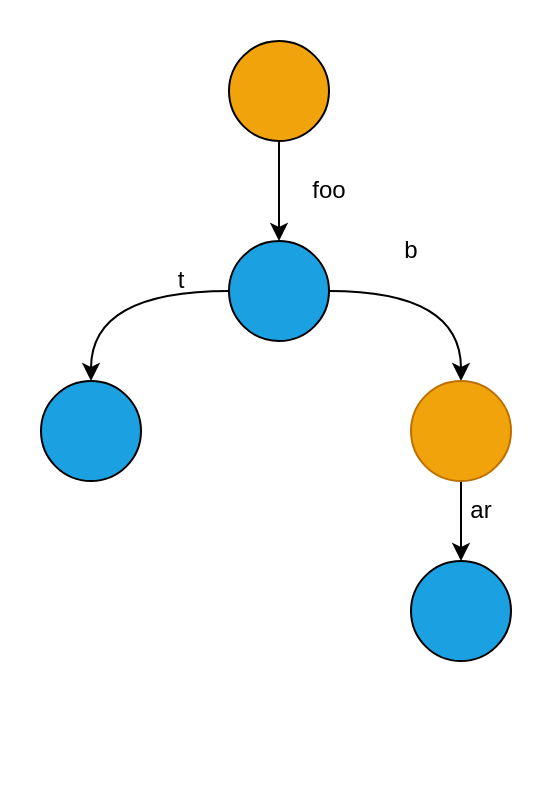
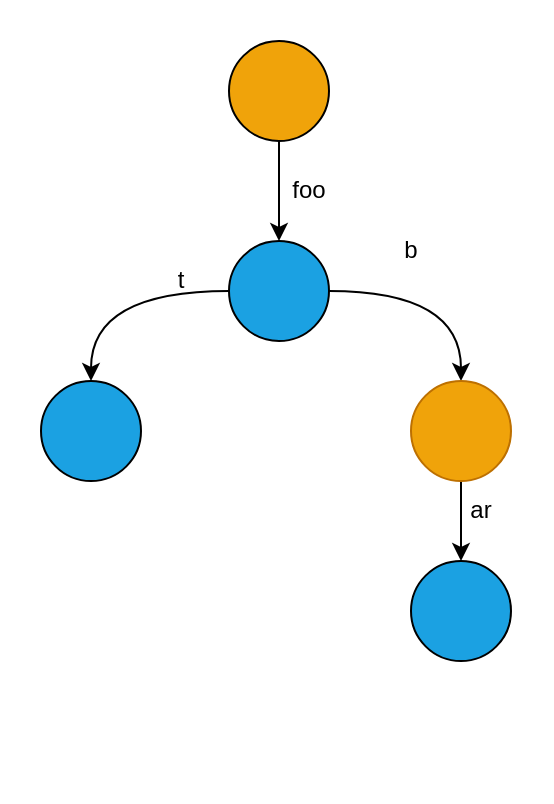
  <mxCell id="0" />
  <mxCell id="1" parent="0" />
  <mxCell id="2" value="&lt;span style=&quot;font-family: monospace; font-size: 0px; text-align: start;&quot;&gt;%3CmxGraphModel%3E%3Croot%3E%3CmxCell%20id%3D%220%22%2F%3E%3CmxCell%20id%3D%221%22%20parent%3D%220%22%2F%3E%3CmxCell%20id%3D%222%22%20value%3D%22%22%20style%3D%22ellipse%3BwhiteSpace%3Dwrap%3Bhtml%3D1%3Baspect%3Dfixed%3BfillColor%3D%23f0a30a%3BfontColor%3D%23000000%3BstrokeColor%3D%23BD7000%3B%22%20vertex%3D%221%22%20parent%3D%221%22%3E%3CmxGeometry%20x%3D%22334%22%20y%3D%22150%22%20width%3D%2250%22%20height%3D%2250%22%20as%3D%22geometry%22%2F%3E%3C%2FmxCell%3E%3C%2Froot%3E%3C%2FmxGraphModel%3E&lt;/span&gt;" style="text;html=1;align=center;verticalAlign=middle;resizable=0;points=[];autosize=1;strokeColor=none;fillColor=none;fontColor=#000000;" vertex="1" parent="1"><mxGeometry x="210" y="350" width="20" height="30" as="geometry" /></mxCell>
  <mxCell id="3" value="" style="edgeStyle=none;html=1;fontColor=#000000;strokeColor=#000000;" edge="1" parent="1" source="4" target="7"><mxGeometry relative="1" as="geometry" /></mxCell>
  <mxCell id="4" value="" style="ellipse;whiteSpace=wrap;html=1;aspect=fixed;fillColor=#f0a30a;fontColor=#000000;strokeColor=#000000;" vertex="1" parent="1"><mxGeometry x="114" y="20" width="50" height="50" as="geometry" /></mxCell>
  <mxCell id="5" style="edgeStyle=orthogonalEdgeStyle;html=1;entryX=0.5;entryY=0;entryDx=0;entryDy=0;strokeColor=#000000;fontColor=#000000;curved=1;" edge="1" parent="1" source="7" target="8"><mxGeometry relative="1" as="geometry" /></mxCell>
  <mxCell id="6" style="edgeStyle=orthogonalEdgeStyle;html=1;entryX=0.5;entryY=0;entryDx=0;entryDy=0;strokeColor=#000000;fontColor=#000000;curved=1;" edge="1" parent="1" source="7" target="10"><mxGeometry relative="1" as="geometry" /></mxCell>
  <mxCell id="7" value="" style="ellipse;whiteSpace=wrap;html=1;aspect=fixed;fillColor=#1ba1e2;fontColor=#000000;strokeColor=#000000;" vertex="1" parent="1"><mxGeometry x="114" y="120" width="50" height="50" as="geometry" /></mxCell>
  <mxCell id="8" value="" style="ellipse;whiteSpace=wrap;html=1;aspect=fixed;fillColor=#1ba1e2;fontColor=#000000;strokeColor=#000000;" vertex="1" parent="1"><mxGeometry x="20" y="190" width="50" height="50" as="geometry" /></mxCell>
  <mxCell id="9" value="" style="edgeStyle=orthogonalEdgeStyle;curved=1;html=1;strokeColor=#000000;fontColor=#000000;" edge="1" parent="1" source="10" target="14"><mxGeometry relative="1" as="geometry" /></mxCell>
  <mxCell id="10" value="" style="ellipse;whiteSpace=wrap;html=1;aspect=fixed;fillColor=#f0a30a;fontColor=#000000;strokeColor=#BD7000;" vertex="1" parent="1"><mxGeometry x="205" y="190" width="50" height="50" as="geometry" /></mxCell>
- <mxCell id="11" value="foo" style="text;html=1;align=center;verticalAlign=middle;resizable=0;points=[];autosize=1;strokeColor=none;fillColor=none;fontColor=#000000;" vertex="1" parent="1"><mxGeometry x="144" y="80" width="40" height="30" as="geometry" /></mxCell>
+ <mxCell id="11" value="foo" style="text;html=1;align=center;verticalAlign=middle;resizable=0;points=[];autosize=1;strokeColor=none;fillColor=none;fontColor=#000000;" vertex="1" parent="1"><mxGeometry x="134" y="80" width="40" height="30" as="geometry" /></mxCell>
  <mxCell id="12" value="t" style="text;html=1;align=center;verticalAlign=middle;resizable=0;points=[];autosize=1;strokeColor=none;fillColor=none;fontColor=#000000;" vertex="1" parent="1"><mxGeometry x="75" y="125" width="30" height="30" as="geometry" /></mxCell>
  <mxCell id="13" value="b" style="text;html=1;align=center;verticalAlign=middle;resizable=0;points=[];autosize=1;strokeColor=none;fillColor=none;fontColor=#000000;" vertex="1" parent="1"><mxGeometry x="190" y="110" width="30" height="30" as="geometry" /></mxCell>
  <mxCell id="14" value="" style="ellipse;whiteSpace=wrap;html=1;aspect=fixed;fillColor=#1ba1e2;fontColor=#000000;strokeColor=#000000;" vertex="1" parent="1"><mxGeometry x="205" y="280" width="50" height="50" as="geometry" /></mxCell>
  <mxCell id="15" value="ar" style="text;html=1;align=center;verticalAlign=middle;resizable=0;points=[];autosize=1;strokeColor=none;fillColor=none;fontColor=#000000;" vertex="1" parent="1"><mxGeometry x="225" y="240" width="30" height="30" as="geometry" /></mxCell>
